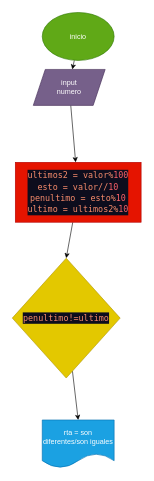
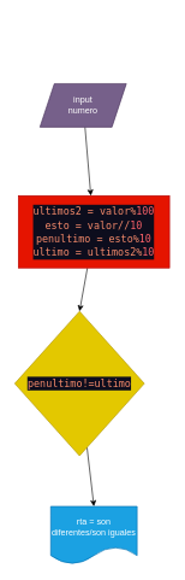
  <mxCell id="0" />
  <mxCell id="1" parent="0" />
- <mxCell id="2" value="" style="edgeStyle=none;html=1;" edge="1" parent="1" source="3" target="5"><mxGeometry relative="1" as="geometry" /></mxCell>
- <mxCell id="3" value="inicio" style="ellipse;whiteSpace=wrap;html=1;fillColor=#60a917;fontColor=#ffffff;strokeColor=#2D7600;" vertex="1" parent="1"><mxGeometry x="70" y="20" width="120" height="80" as="geometry" /></mxCell>
  <mxCell id="4" value="" style="edgeStyle=none;html=1;" edge="1" parent="1" source="5" target="7"><mxGeometry relative="1" as="geometry" /></mxCell>
  <mxCell id="5" value="input&lt;br&gt;numero" style="shape=parallelogram;perimeter=parallelogramPerimeter;whiteSpace=wrap;html=1;fixedSize=1;fillColor=#76608a;fontColor=#ffffff;strokeColor=#432D57;" vertex="1" parent="1"><mxGeometry x="55" y="115" width="120" height="60" as="geometry" /></mxCell>
  <mxCell id="6" style="edgeStyle=none;html=1;entryX=0.5;entryY=0;entryDx=0;entryDy=0;" edge="1" parent="1" source="7" target="9"><mxGeometry relative="1" as="geometry" /></mxCell>
  <mxCell id="7" value="&lt;div style=&quot;color: rgb(255, 255, 255); background-color: rgb(13, 13, 29); font-family: &amp;quot;Droid Sans Mono&amp;quot;, &amp;quot;monospace&amp;quot;, monospace; font-size: 14px; line-height: 19px;&quot;&gt;&lt;div&gt;&lt;span style=&quot;color: #f78c6c;&quot;&gt;ultimos2 = valor%&lt;/span&gt;&lt;span style=&quot;color: #fc626a;&quot;&gt;100&lt;/span&gt;&lt;/div&gt;&lt;div&gt;&lt;span style=&quot;color: #f78c6c;&quot;&gt;esto = valor//&lt;/span&gt;&lt;span style=&quot;color: #fc626a;&quot;&gt;10&lt;/span&gt;&lt;/div&gt;&lt;div&gt;&lt;span style=&quot;color: #f78c6c;&quot;&gt;penultimo = esto%&lt;/span&gt;&lt;span style=&quot;color: #fc626a;&quot;&gt;10&lt;/span&gt;&lt;/div&gt;&lt;div&gt;&lt;span style=&quot;color: #f78c6c;&quot;&gt;ultimo = ultimos2%&lt;/span&gt;&lt;span style=&quot;color: #fc626a;&quot;&gt;10&lt;/span&gt;&lt;/div&gt;&lt;/div&gt;" style="whiteSpace=wrap;html=1;fillColor=#e51400;fontColor=#ffffff;strokeColor=#B20000;" vertex="1" parent="1"><mxGeometry x="25" y="270" width="210" height="100" as="geometry" /></mxCell>
  <mxCell id="8" style="edgeStyle=none;html=1;entryX=0.5;entryY=0;entryDx=0;entryDy=0;" edge="1" parent="1" source="9" target="10"><mxGeometry relative="1" as="geometry" /></mxCell>
  <mxCell id="9" value="&lt;div style=&quot;color: rgb(255, 255, 255); background-color: rgb(13, 13, 29); font-family: &amp;quot;Droid Sans Mono&amp;quot;, &amp;quot;monospace&amp;quot;, monospace; font-size: 14px; line-height: 19px;&quot;&gt;&lt;span style=&quot;color: #f78c6c;&quot;&gt;penultimo!=ultimo&lt;/span&gt;&lt;/div&gt;" style="rhombus;whiteSpace=wrap;html=1;fillColor=#e3c800;fontColor=#000000;strokeColor=#B09500;" vertex="1" parent="1"><mxGeometry x="20" y="430" width="180" height="200" as="geometry" /></mxCell>
  <mxCell id="10" value="rta = son diferentes/son iguales" style="shape=document;whiteSpace=wrap;html=1;boundedLbl=1;fillColor=#1ba1e2;fontColor=#ffffff;strokeColor=#006EAF;" vertex="1" parent="1"><mxGeometry x="70" y="700" width="120" height="80" as="geometry" /></mxCell>
